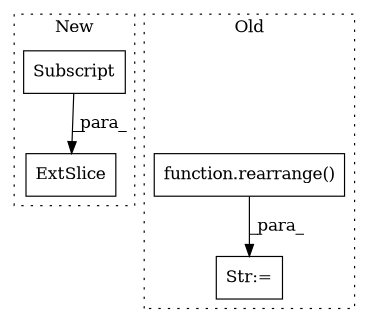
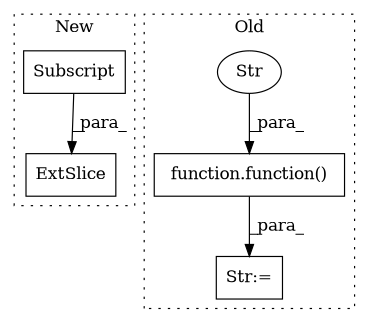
  digraph {
    node [shape=box]
    n1 [a=85 l=4 label=ExtSlice s=3834]
    n2 [a=63 l="11,0" label=Subscript s="3834,0"]
-   n3 [a=75 l="10,1" label="function.rearrange()" s="2681,2719"]
+   n3 [a=75 l="10,1" label="function.function()" s="2681,2719"]
+   n4 [a=66 l=22 label=Str s=2697 shape=ellipse]
    n5 [a=68 l=3 label="Str:=" s=2678]
    subgraph cluster_1 {
      label=New
      style=dotted
      n1
      n2
    }
    subgraph cluster_2 {
      label=Old
      style=dotted
      n3
+     n4
      n5
    }
    n2 -> n1 [label=_para_]
    n3 -> n5 [label=_para_]
+   n4 -> n3 [label=_para_]
  }
